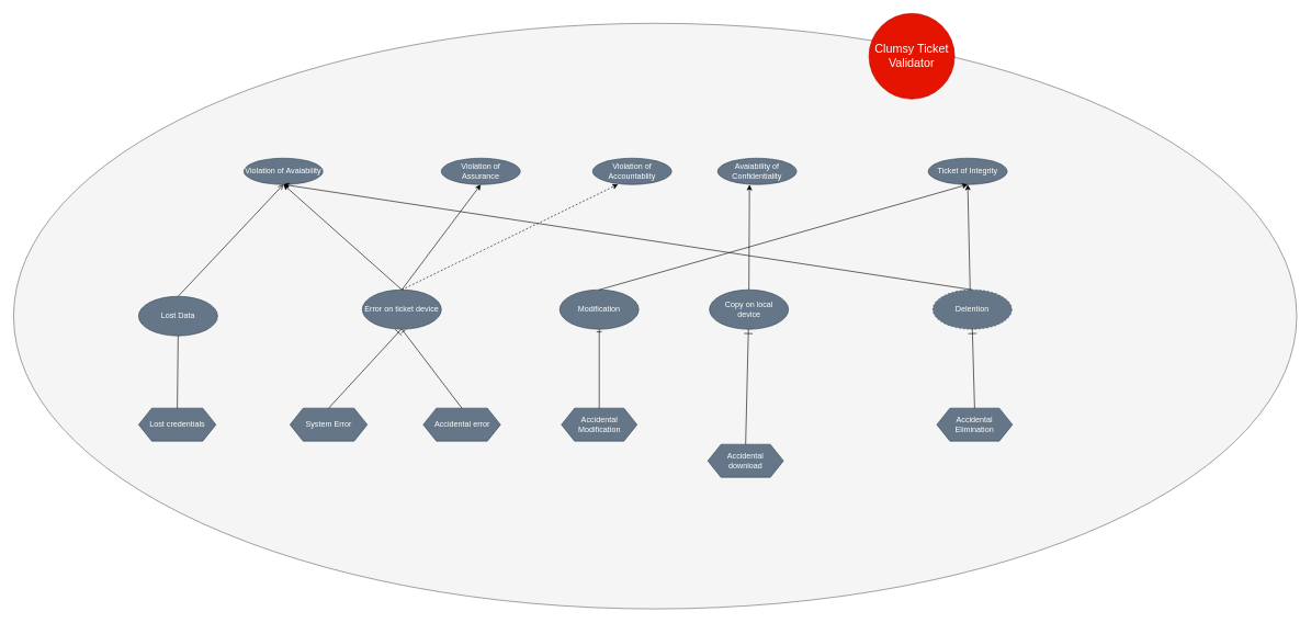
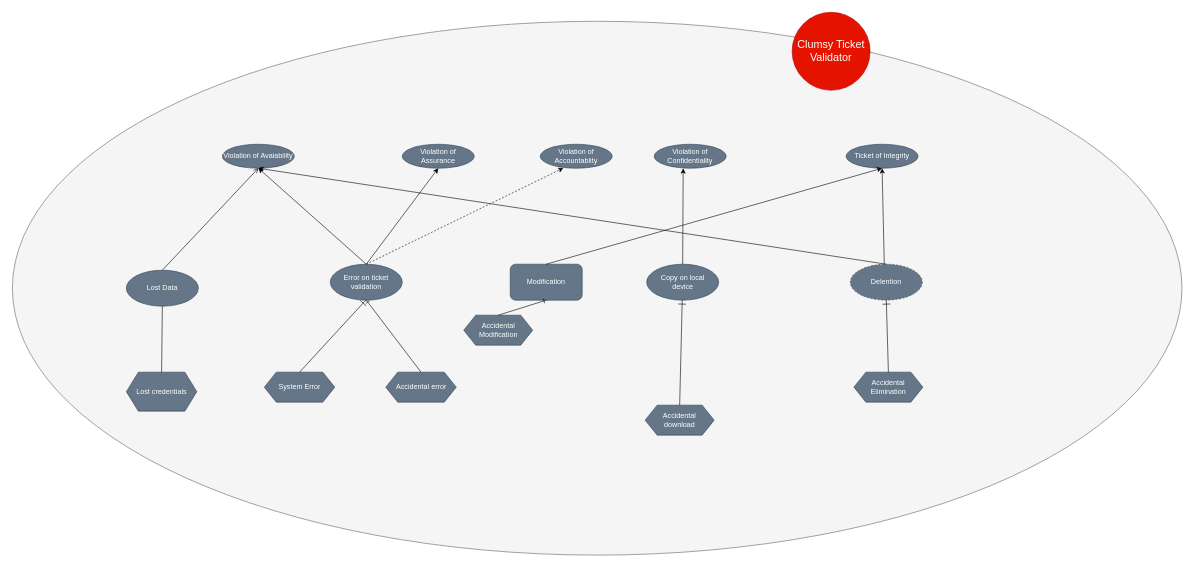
  <mxCell id="0" />
  <mxCell id="1" parent="0" />
  <mxCell id="2" value="" style="ellipse;whiteSpace=wrap;html=1;fillColor=#f5f5f5;strokeColor=#666666;fontColor=#333333;" parent="1" vertex="1"><mxGeometry x="20" y="35" width="1950" height="890" as="geometry" /></mxCell>
  <mxCell id="3" value="&lt;font style=&quot;font-size: 18px&quot;&gt;Clumsy Ticket Validator&lt;/font&gt;" style="ellipse;whiteSpace=wrap;html=1;aspect=fixed;fillColor=#e51400;strokeColor=#B20000;fontColor=#ffffff;" parent="1" vertex="1"><mxGeometry x="1320" y="20" width="130" height="130" as="geometry" /></mxCell>
  <mxCell id="4" value="Violation of Avaiability" style="ellipse;whiteSpace=wrap;html=1;fillColor=#647687;strokeColor=#314354;fontColor=#ffffff;" parent="1" vertex="1"><mxGeometry x="370" y="240" width="120" height="40" as="geometry" /></mxCell>
  <mxCell id="5" value="Violation of Assurance" style="ellipse;whiteSpace=wrap;html=1;fillColor=#647687;strokeColor=#314354;fontColor=#ffffff;" parent="1" vertex="1"><mxGeometry x="670" y="240" width="120" height="40" as="geometry" /></mxCell>
  <mxCell id="6" value="Violation of Accountablity" style="ellipse;whiteSpace=wrap;html=1;fillColor=#647687;strokeColor=#314354;fontColor=#ffffff;" parent="1" vertex="1"><mxGeometry x="900" y="240" width="120" height="40" as="geometry" /></mxCell>
- <mxCell id="7" value="Avaiability of Confidentiality" style="ellipse;whiteSpace=wrap;html=1;fillColor=#647687;strokeColor=#314354;fontColor=#ffffff;" parent="1" vertex="1"><mxGeometry x="1090" y="240" width="120" height="40" as="geometry" /></mxCell>
+ <mxCell id="7" value="Violation of Confidentiality" style="ellipse;whiteSpace=wrap;html=1;fillColor=#647687;strokeColor=#314354;fontColor=#ffffff;" parent="1" vertex="1"><mxGeometry x="1090" y="240" width="120" height="40" as="geometry" /></mxCell>
  <mxCell id="8" value="Ticket of Integrity" style="ellipse;whiteSpace=wrap;html=1;fillColor=#647687;strokeColor=#314354;fontColor=#ffffff;" parent="1" vertex="1"><mxGeometry x="1410" y="240" width="120" height="40" as="geometry" /></mxCell>
  <mxCell id="9" value="Delention" style="ellipse;whiteSpace=wrap;html=1;fillColor=#647687;strokeColor=#314354;fontColor=#ffffff;dashed=1;" parent="1" vertex="1"><mxGeometry x="1417" y="440" width="120" height="60" as="geometry" /></mxCell>
  <mxCell id="10" value="Accidental Elimination" style="shape=hexagon;perimeter=hexagonPerimeter2;whiteSpace=wrap;html=1;fixedSize=1;fillColor=#647687;strokeColor=#314354;fontColor=#ffffff;" parent="1" vertex="1"><mxGeometry x="1423" y="620" width="115" height="50" as="geometry" /></mxCell>
  <mxCell id="11" value="" style="endArrow=ERone;html=1;endSize=11;exitX=0.5;exitY=0;exitDx=0;exitDy=0;entryX=0.5;entryY=1;entryDx=0;entryDy=0;endFill=0;" parent="1" source="10" target="9" edge="1"><mxGeometry width="50" height="50" relative="1" as="geometry"><mxPoint x="480" y="590" as="sourcePoint" /><mxPoint x="480" y="500" as="targetPoint" /></mxGeometry></mxCell>
  <mxCell id="12" value="" style="endArrow=classic;html=1;exitX=0.472;exitY=0.002;exitDx=0;exitDy=0;exitPerimeter=0;" parent="1" source="9" edge="1"><mxGeometry width="50" height="50" relative="1" as="geometry"><mxPoint x="940" y="590" as="sourcePoint" /><mxPoint x="1470" y="280" as="targetPoint" /></mxGeometry></mxCell>
  <mxCell id="13" value="Copy on local &lt;br&gt;device" style="ellipse;whiteSpace=wrap;html=1;fillColor=#647687;strokeColor=#314354;fontColor=#ffffff;" parent="1" vertex="1"><mxGeometry x="1077.5" y="440" width="120" height="60" as="geometry" /></mxCell>
  <mxCell id="14" value="Accidental &lt;br&gt;download" style="shape=hexagon;perimeter=hexagonPerimeter2;whiteSpace=wrap;html=1;fixedSize=1;fillColor=#647687;strokeColor=#314354;fontColor=#ffffff;" parent="1" vertex="1"><mxGeometry x="1075" y="675" width="115" height="50" as="geometry" /></mxCell>
  <mxCell id="15" value="" style="endArrow=ERone;html=1;endSize=11;exitX=0.5;exitY=0;exitDx=0;exitDy=0;endFill=0;" parent="1" source="14" target="13" edge="1"><mxGeometry width="50" height="50" relative="1" as="geometry"><mxPoint x="1179.29" y="620" as="sourcePoint" /><mxPoint x="1179.29" y="500" as="targetPoint" /></mxGeometry></mxCell>
  <mxCell id="16" value="" style="endArrow=classic;html=1;exitX=0.5;exitY=0;exitDx=0;exitDy=0;entryX=0.403;entryY=1.008;entryDx=0;entryDy=0;entryPerimeter=0;" parent="1" source="13" target="7" edge="1"><mxGeometry width="50" height="50" relative="1" as="geometry"><mxPoint x="1330" y="450" as="sourcePoint" /><mxPoint x="1250" y="280" as="targetPoint" /></mxGeometry></mxCell>
- <mxCell id="17" value="Error on ticket device" style="ellipse;whiteSpace=wrap;html=1;fillColor=#647687;strokeColor=#314354;fontColor=#ffffff;" parent="1" vertex="1"><mxGeometry x="550" y="440" width="120" height="60" as="geometry" /></mxCell>
+ <mxCell id="17" value="Error on ticket validation" style="ellipse;whiteSpace=wrap;html=1;fillColor=#647687;strokeColor=#314354;fontColor=#ffffff;" parent="1" vertex="1"><mxGeometry x="550" y="440" width="120" height="60" as="geometry" /></mxCell>
  <mxCell id="18" value="" style="endArrow=classic;html=1;entryX=0.322;entryY=0.992;entryDx=0;entryDy=0;exitX=0.5;exitY=0;exitDx=0;exitDy=0;entryPerimeter=0;dashed=1;" parent="1" source="17" target="6" edge="1"><mxGeometry width="50" height="50" relative="1" as="geometry"><mxPoint x="1486.64" y="450.12" as="sourcePoint" /><mxPoint x="1485.76" y="289.68" as="targetPoint" /></mxGeometry></mxCell>
  <mxCell id="19" value="" style="endArrow=classic;html=1;entryX=0.5;entryY=1;entryDx=0;entryDy=0;exitX=0.5;exitY=0;exitDx=0;exitDy=0;" parent="1" source="17" target="4" edge="1"><mxGeometry width="50" height="50" relative="1" as="geometry"><mxPoint x="1496.64" y="460.12" as="sourcePoint" /><mxPoint x="1495.76" y="299.68" as="targetPoint" /></mxGeometry></mxCell>
  <mxCell id="20" value="" style="endArrow=classic;html=1;entryX=0.5;entryY=1;entryDx=0;entryDy=0;" parent="1" target="5" edge="1"><mxGeometry width="50" height="50" relative="1" as="geometry"><mxPoint x="610" y="440" as="sourcePoint" /><mxPoint x="1485.76" y="289.68" as="targetPoint" /></mxGeometry></mxCell>
  <mxCell id="21" value="System Error" style="shape=hexagon;perimeter=hexagonPerimeter2;whiteSpace=wrap;html=1;fixedSize=1;fillColor=#647687;strokeColor=#314354;fontColor=#ffffff;" parent="1" vertex="1"><mxGeometry x="440" y="620" width="117.5" height="50" as="geometry" /></mxCell>
  <mxCell id="22" value="" style="endArrow=ERone;html=1;endSize=11;exitX=0.5;exitY=0;exitDx=0;exitDy=0;entryX=0.5;entryY=1;entryDx=0;entryDy=0;endFill=0;" parent="1" source="21" edge="1"><mxGeometry width="50" height="50" relative="1" as="geometry"><mxPoint x="609.17" y="620" as="sourcePoint" /><mxPoint x="609.17" y="500" as="targetPoint" /></mxGeometry></mxCell>
  <mxCell id="23" value="Accidental error" style="shape=hexagon;perimeter=hexagonPerimeter2;whiteSpace=wrap;html=1;fixedSize=1;fillColor=#647687;strokeColor=#314354;fontColor=#ffffff;" parent="1" vertex="1"><mxGeometry x="642.5" y="620" width="117.5" height="50" as="geometry" /></mxCell>
  <mxCell id="24" value="" style="endArrow=ERone;html=1;exitX=0.5;exitY=0;exitDx=0;exitDy=0;entryX=0.5;entryY=1;entryDx=0;entryDy=0;endFill=0;" parent="1" source="23" target="17" edge="1"><mxGeometry width="50" height="50" relative="1" as="geometry"><mxPoint x="720" y="570" as="sourcePoint" /><mxPoint x="770" y="520" as="targetPoint" /></mxGeometry></mxCell>
  <mxCell id="25" value="Lost Data" style="ellipse;whiteSpace=wrap;html=1;fillColor=#647687;strokeColor=#314354;fontColor=#ffffff;" parent="1" vertex="1"><mxGeometry x="210" y="450" width="120" height="60" as="geometry" /></mxCell>
- <mxCell id="26" value="Lost credentials" style="shape=hexagon;perimeter=hexagonPerimeter2;whiteSpace=wrap;html=1;fixedSize=1;fillColor=#647687;strokeColor=#314354;fontColor=#ffffff;" parent="1" vertex="1"><mxGeometry x="210" y="620" width="117.5" height="50" as="geometry" /></mxCell>
+ <mxCell id="26" value="Lost credentials" style="shape=hexagon;perimeter=hexagonPerimeter2;whiteSpace=wrap;html=1;fixedSize=1;fillColor=#647687;strokeColor=#314354;fontColor=#ffffff;" parent="1" vertex="1"><mxGeometry x="210" y="620" width="117.5" height="65" as="geometry" /></mxCell>
  <mxCell id="27" value="" style="endArrow=none;html=1;exitX=0.5;exitY=0;exitDx=0;exitDy=0;entryX=0.5;entryY=1;entryDx=0;entryDy=0;" parent="1" source="26" target="25" edge="1"><mxGeometry width="50" height="50" relative="1" as="geometry"><mxPoint x="290" y="620" as="sourcePoint" /><mxPoint x="340" y="570" as="targetPoint" /></mxGeometry></mxCell>
  <mxCell id="28" value="" style="endArrow=open;html=1;exitX=0.5;exitY=0;exitDx=0;exitDy=0;entryX=0.5;entryY=1;entryDx=0;entryDy=0;endFill=1;" parent="1" source="25" target="4" edge="1"><mxGeometry width="50" height="50" relative="1" as="geometry"><mxPoint x="310" y="420" as="sourcePoint" /><mxPoint x="360" y="370" as="targetPoint" /></mxGeometry></mxCell>
  <mxCell id="29" value="" style="endArrow=classic;html=1;exitX=0.5;exitY=0;exitDx=0;exitDy=0;" parent="1" source="9" edge="1"><mxGeometry width="50" height="50" relative="1" as="geometry"><mxPoint x="1390" y="360" as="sourcePoint" /><mxPoint x="430" y="280" as="targetPoint" /></mxGeometry></mxCell>
- <mxCell id="30" value="Accidental &lt;br&gt;Modification" style="shape=hexagon;perimeter=hexagonPerimeter2;whiteSpace=wrap;html=1;fixedSize=1;fillColor=#647687;strokeColor=#314354;fontColor=#ffffff;" vertex="1" parent="1"><mxGeometry x="852.5" y="620" width="115" height="50" as="geometry" /></mxCell>
- <mxCell id="31" value="Modification" style="ellipse;whiteSpace=wrap;html=1;fillColor=#647687;strokeColor=#314354;fontColor=#ffffff;" vertex="1" parent="1"><mxGeometry x="850" y="440" width="120" height="60" as="geometry" /></mxCell>
+ <mxCell id="30" value="Accidental &lt;br&gt;Modification" style="shape=hexagon;perimeter=hexagonPerimeter2;whiteSpace=wrap;html=1;fixedSize=1;fillColor=#647687;strokeColor=#314354;fontColor=#ffffff;" vertex="1" parent="1"><mxGeometry x="772.5" y="525" width="115" height="50" as="geometry" /></mxCell>
+ <mxCell id="31" value="Modification" style="whiteSpace=wrap;html=1;fillColor=#647687;strokeColor=#314354;fontColor=#ffffff;rounded=1;" vertex="1" parent="1"><mxGeometry x="850" y="440" width="120" height="60" as="geometry" /></mxCell>
  <mxCell id="32" value="" style="endArrow=ERone;html=1;exitX=0.5;exitY=0;exitDx=0;exitDy=0;entryX=0.5;entryY=1;entryDx=0;entryDy=0;startArrow=none;startFill=0;endFill=0;" edge="1" parent="1" source="30" target="31"><mxGeometry width="50" height="50" relative="1" as="geometry"><mxPoint x="910" y="570" as="sourcePoint" /><mxPoint x="960" y="520" as="targetPoint" /></mxGeometry></mxCell>
  <mxCell id="33" value="" style="endArrow=classic;html=1;exitX=0.5;exitY=0;exitDx=0;exitDy=0;entryX=0.5;entryY=1;entryDx=0;entryDy=0;" edge="1" parent="1" source="31" target="8"><mxGeometry width="50" height="50" relative="1" as="geometry"><mxPoint x="960" y="440" as="sourcePoint" /><mxPoint x="1010" y="390" as="targetPoint" /></mxGeometry></mxCell>
